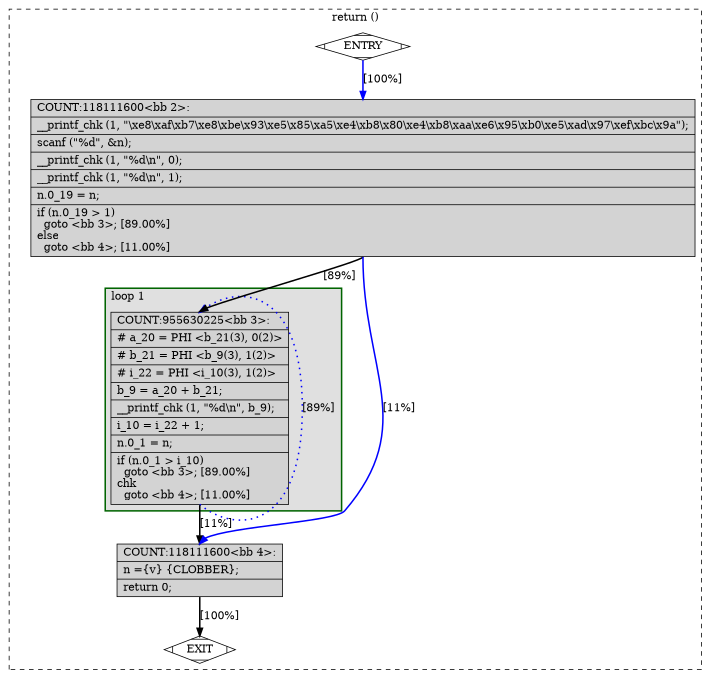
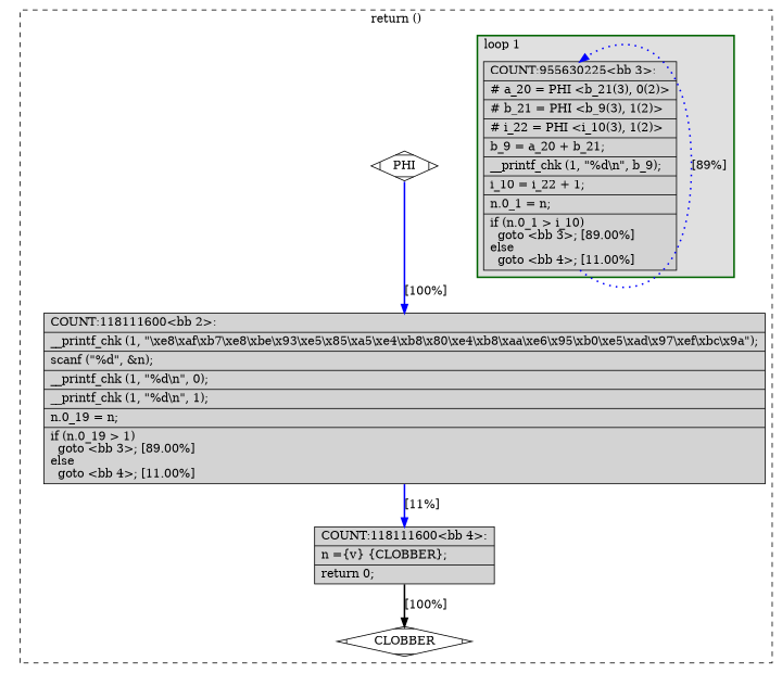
  digraph {
    node [fillcolor=lightgrey shape=record style=filled]
    edge [color=blue constraint=true headport=n style="solid,bold" tailport=s weight=10]
-   n1 [label="{COUNT:955630225\<bb\ 3\>:\l|#\ a_20\ =\ PHI\ \<b_21(3),\ 0(2)\>\l|#\ b_21\ =\ PHI\ \<b_9(3),\ 1(2)\>\l|#\ i_22\ =\ PHI\ \<i_10(3),\ 1(2)\>\l|b_9\ =\ a_20\ +\ b_21;\l|__printf_chk\ (1,\ \"%d\\n\",\ b_9);\l|i_10\ =\ i_22\ +\ 1;\l|n.0_1\ =\ n;\l|if\ (n.0_1\ \>\ i_10)\l\ \ goto\ \<bb\ 3\>;\ [89.00%]\lchk\l\ \ goto\ \<bb\ 4\>;\ [11.00%]\l}"]
+   n1 [label="{COUNT:955630225\<bb\ 3\>:\l|#\ a_20\ =\ PHI\ \<b_21(3),\ 0(2)\>\l|#\ b_21\ =\ PHI\ \<b_9(3),\ 1(2)\>\l|#\ i_22\ =\ PHI\ \<i_10(3),\ 1(2)\>\l|b_9\ =\ a_20\ +\ b_21;\l|__printf_chk\ (1,\ \"%d\\n\",\ b_9);\l|i_10\ =\ i_22\ +\ 1;\l|n.0_1\ =\ n;\l|if\ (n.0_1\ \>\ i_10)\l\ \ goto\ \<bb\ 3\>;\ [89.00%]\lelse\l\ \ goto\ \<bb\ 4\>;\ [11.00%]\l}"]
    n2 [label="{COUNT:118111600\<bb\ 4\>:\l|n\ =\{v\}\ \{CLOBBER\};\l|return\ 0;\l}"]
-   n3 [fillcolor=white label=ENTRY shape=Mdiamond]
-   n4 [fillcolor=white label=EXIT shape=Mdiamond]
+   n3 [fillcolor=white label=PHI shape=Mdiamond]
+   n4 [fillcolor=white label=CLOBBER shape=Mdiamond]
    n5 [label="{COUNT:118111600\<bb\ 2\>:\l|__printf_chk\ (1,\ \"\\xe8\\xaf\\xb7\\xe8\\xbe\\x93\\xe5\\x85\\xa5\\xe4\\xb8\\x80\\xe4\\xb8\\xaa\\xe6\\x95\\xb0\\xe5\\xad\\x97\\xef\\xbc\\x9a\");\l|scanf\ (\"%d\",\ &n);\l|__printf_chk\ (1,\ \"%d\\n\",\ 0);\l|__printf_chk\ (1,\ \"%d\\n\",\ 1);\l|n.0_19\ =\ n;\l|if\ (n.0_19\ \>\ 1)\l\ \ goto\ \<bb\ 3\>;\ [89.00%]\lelse\l\ \ goto\ \<bb\ 4\>;\ [11.00%]\l}"]
    subgraph cluster_1 {
      color=black
      label="return ()"
      style=dashed
      n2
      n3
      n4
      n5
      subgraph cluster_2 {
        color=darkgreen
        fillcolor=grey88
        label="loop 1"
        labeljust=l
        penwidth=2
        style=filled
        n1
      }
    }
    n1 -> n1 [constraint=false label="[89%]" style="dotted,bold"]
-   n1 -> n2 [color=black label="[11%]"]
    n2 -> n4 [color=black label="[100%]"]
    n3 -> n4 [style=invis color="" weight=""]
    n3 -> n5 [label="[100%]" weight=100]
-   n5 -> n1 [color=black label="[89%]"]
    n5 -> n2 [label="[11%]"]
  }
